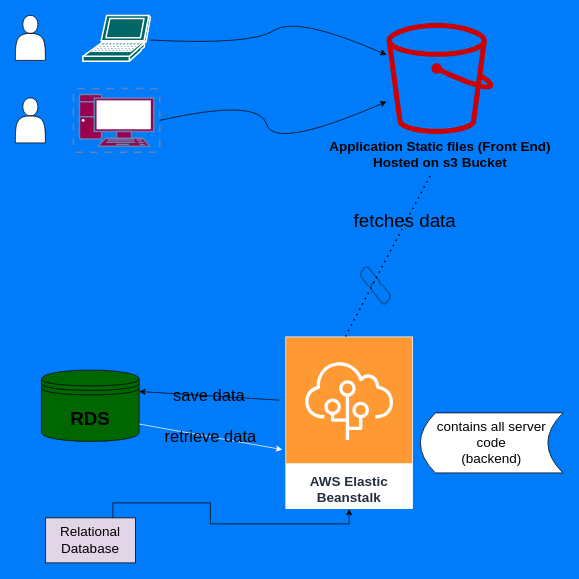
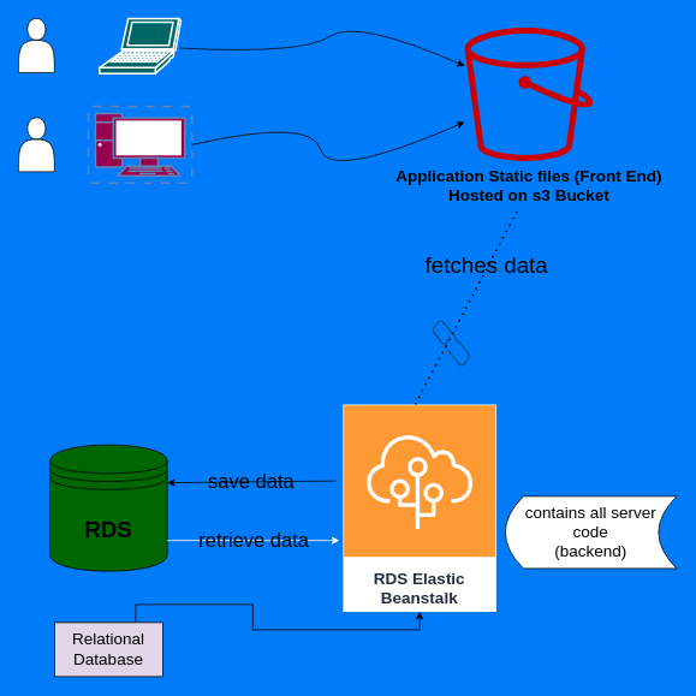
  <mxCell id="0" />
  <mxCell id="1" parent="0" />
- <mxCell id="2" value="RDS" style="shape=datastore;whiteSpace=wrap;html=1;fontStyle=1;fontSize=25;fillColor=#006600;" parent="1" vertex="1"><mxGeometry x="55" y="493" width="130" height="95" as="geometry" /></mxCell>
+ <mxCell id="2" value="RDS" style="shape=datastore;whiteSpace=wrap;html=1;fontStyle=1;fontSize=25;fillColor=#006600;" parent="1" vertex="1"><mxGeometry x="55" y="493" width="130" height="140" as="geometry" /></mxCell>
  <mxCell id="3" value="Application Static files (Front End)&lt;br&gt;Hosted on s3 Bucket" style="sketch=0;outlineConnect=0;fontColor=#000000;gradientColor=none;fillColor=#CC0000;strokeColor=none;dashed=0;verticalLabelPosition=bottom;verticalAlign=top;align=center;html=1;fontSize=18;fontStyle=1;aspect=fixed;pointerEvents=1;shape=mxgraph.aws4.bucket;labelBackgroundColor=none;" parent="1" vertex="1"><mxGeometry x="515" y="30" width="142.31" height="148" as="geometry" /></mxCell>
- <mxCell id="4" value="AWS Elastic Beanstalk" style="sketch=0;outlineConnect=0;fontColor=#232F3E;gradientColor=none;strokeColor=#ffffff;fillColor=#FF9933;dashed=0;verticalLabelPosition=middle;verticalAlign=bottom;align=center;html=1;whiteSpace=wrap;fontSize=18;fontStyle=1;spacing=3;shape=mxgraph.aws4.productIcon;prIcon=mxgraph.aws4.elastic_beanstalk;" parent="1" vertex="1"><mxGeometry x="380" y="448" width="170" height="230" as="geometry" /></mxCell>
+ <mxCell id="4" value="RDS Elastic Beanstalk" style="sketch=0;outlineConnect=0;fontColor=#232F3E;gradientColor=none;strokeColor=#ffffff;fillColor=#FF9933;dashed=0;verticalLabelPosition=middle;verticalAlign=bottom;align=center;html=1;whiteSpace=wrap;fontSize=18;fontStyle=1;spacing=3;shape=mxgraph.aws4.productIcon;prIcon=mxgraph.aws4.elastic_beanstalk;" parent="1" vertex="1"><mxGeometry x="380" y="448" width="170" height="230" as="geometry" /></mxCell>
  <mxCell id="5" style="edgeStyle=orthogonalEdgeStyle;rounded=0;orthogonalLoop=1;jettySize=auto;html=1;exitX=0.75;exitY=0;exitDx=0;exitDy=0;fontSize=18;" parent="1" source="6" target="4" edge="1"><mxGeometry relative="1" as="geometry" /></mxCell>
  <mxCell id="6" value="Relational Database" style="whiteSpace=wrap;html=1;fontSize=18;fillColor=#e1d5e7;" parent="1" vertex="1"><mxGeometry x="60" y="690" width="120" height="60" as="geometry" /></mxCell>
  <mxCell id="7" value="save data" style="endArrow=classic;fontSize=22;entryX=1;entryY=0.3;entryDx=0;entryDy=0;labelBackgroundColor=none;fontColor=#000000;strokeColor=default;html=1;rounded=0;" parent="1" target="2" edge="1"><mxGeometry width="50" height="50" relative="1" as="geometry"><mxPoint x="372" y="533" as="sourcePoint" /><mxPoint x="405" y="410" as="targetPoint" /></mxGeometry></mxCell>
  <mxCell id="8" value="retrieve data" style="endArrow=classic;html=1;rounded=0;fontSize=22;exitX=1;exitY=0.757;exitDx=0;exitDy=0;exitPerimeter=0;labelBackgroundColor=none;fontColor=#000000;strokeColor=#FFFFFF;" parent="1" source="2" edge="1"><mxGeometry width="50" height="50" relative="1" as="geometry"><mxPoint x="355" y="613" as="sourcePoint" /><mxPoint x="376" y="599" as="targetPoint" /></mxGeometry></mxCell>
  <mxCell id="9" value="contains all server code&lt;br&gt;(backend)" style="shape=dataStorage;whiteSpace=wrap;html=1;fixedSize=1;fontSize=18;labelBackgroundColor=none;" parent="1" vertex="1"><mxGeometry x="560" y="550" width="190" height="80" as="geometry" /></mxCell>
  <mxCell id="10" value="" style="shape=actor;whiteSpace=wrap;html=1;fontSize=18;" parent="1" vertex="1"><mxGeometry x="20" y="20" width="40" height="60" as="geometry" /></mxCell>
  <mxCell id="11" value="" style="shape=mxgraph.cisco.computers_and_peripherals.laptop;html=1;pointerEvents=1;dashed=0;fillColor=#006666;strokeColor=#ffffff;strokeWidth=2;verticalLabelPosition=bottom;verticalAlign=top;align=center;outlineConnect=0;fontSize=18;" parent="1" vertex="1"><mxGeometry x="110" y="20" width="90" height="61" as="geometry" /></mxCell>
  <mxCell id="12" value="" style="shape=actor;whiteSpace=wrap;html=1;fontSize=18;" parent="1" vertex="1"><mxGeometry x="20" y="130" width="40" height="60" as="geometry" /></mxCell>
  <mxCell id="13" value="" style="fontColor=#0066CC;verticalAlign=top;verticalLabelPosition=bottom;labelPosition=center;align=center;html=1;outlineConnect=0;fillColor=#99004D;strokeColor=#6881B3;gradientColor=none;gradientDirection=north;strokeWidth=2;shape=mxgraph.networks.virtual_pc;fontSize=18;" parent="1" vertex="1"><mxGeometry x="97.5" y="117.5" width="115" height="85" as="geometry" /></mxCell>
  <mxCell id="14" value="" style="curved=1;endArrow=classic;html=1;rounded=0;fontSize=18;" parent="1" source="11" target="3" edge="1"><mxGeometry width="50" height="50" relative="1" as="geometry"><mxPoint x="355" y="440" as="sourcePoint" /><mxPoint x="405" y="390" as="targetPoint" /><Array as="points"><mxPoint x="335" y="60" /><mxPoint x="395" y="20" /></Array></mxGeometry></mxCell>
  <mxCell id="15" value="" style="curved=1;endArrow=classic;html=1;rounded=0;fontSize=18;exitX=1;exitY=0.5;exitDx=0;exitDy=0;exitPerimeter=0;" parent="1" source="13" target="3" edge="1"><mxGeometry width="50" height="50" relative="1" as="geometry"><mxPoint x="355" y="440" as="sourcePoint" /><mxPoint x="405" y="390" as="targetPoint" /><Array as="points"><mxPoint x="345" y="130" /><mxPoint x="365" y="200" /></Array></mxGeometry></mxCell>
  <mxCell id="16" value="" style="html=1;verticalLabelPosition=bottom;align=center;labelBackgroundColor=#ffffff;verticalAlign=top;strokeWidth=2;strokeColor=#0056A1;shadow=0;dashed=0;shape=mxgraph.ios7.icons.link;fontSize=18;rotation=-90;fontColor=#000000;labelBorderColor=default;" parent="1" vertex="1"><mxGeometry x="475" y="360" width="50" height="40" as="geometry" /></mxCell>
  <mxCell id="17" value="fetches data" style="endArrow=none;dashed=1;html=1;dashPattern=1 3;strokeWidth=2;rounded=0;fontSize=25;exitX=0.471;exitY=0;exitDx=0;exitDy=0;exitPerimeter=0;fontStyle=0;labelBackgroundColor=none;fontColor=#000000;strokeColor=#000000;" parent="1" source="4" edge="1"><mxGeometry x="0.421" y="3" width="50" height="50" relative="1" as="geometry"><mxPoint x="345" y="440" as="sourcePoint" /><mxPoint x="575" y="230" as="targetPoint" /><mxPoint as="offset" /></mxGeometry></mxCell>
